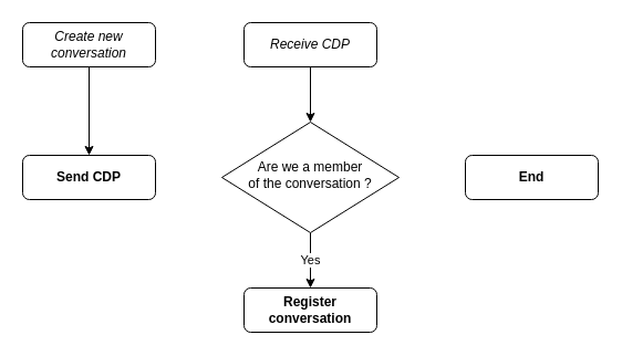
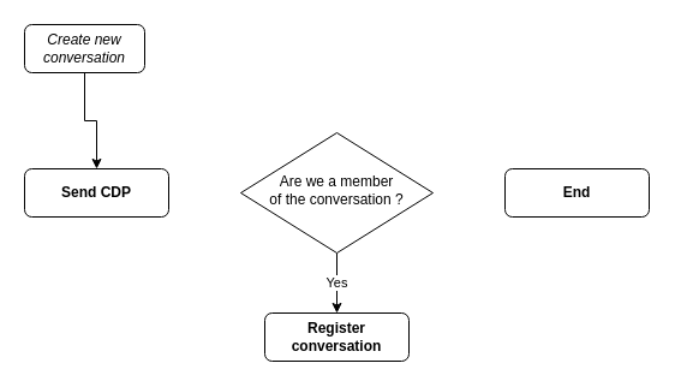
  <mxCell id="0" />
  <mxCell id="1" parent="0" />
  <mxCell id="2" value="" style="edgeStyle=orthogonalEdgeStyle;rounded=0;orthogonalLoop=1;jettySize=auto;html=1;" edge="1" parent="1" source="3" target="4"><mxGeometry relative="1" as="geometry" /></mxCell>
- <mxCell id="3" value="Create new conversation" style="rounded=1;whiteSpace=wrap;html=1;fontSize=12;glass=0;strokeWidth=1;shadow=0;fontStyle=2" parent="1" vertex="1"><mxGeometry x="20" y="20" width="120" height="40" as="geometry" /></mxCell>
+ <mxCell id="3" value="Create new conversation" style="rounded=1;whiteSpace=wrap;html=1;fontSize=12;glass=0;strokeWidth=1;shadow=0;fontStyle=2" parent="1" vertex="1"><mxGeometry x="20" y="20" width="100" height="40" as="geometry" /></mxCell>
  <mxCell id="4" value="Send CDP" style="rounded=1;whiteSpace=wrap;html=1;fontSize=12;glass=0;strokeWidth=1;shadow=0;fontStyle=1" parent="1" vertex="1"><mxGeometry x="20" y="140" width="120" height="40" as="geometry" /></mxCell>
- <mxCell id="5" value="" style="edgeStyle=orthogonalEdgeStyle;rounded=0;orthogonalLoop=1;jettySize=auto;html=1;" edge="1" parent="1" source="6" target="8"><mxGeometry relative="1" as="geometry" /></mxCell>
- <mxCell id="6" value="Receive CDP" style="rounded=1;whiteSpace=wrap;html=1;fontSize=12;glass=0;strokeWidth=1;shadow=0;fontStyle=2" vertex="1" parent="1"><mxGeometry x="220" y="20" width="120" height="40" as="geometry" /></mxCell>
  <mxCell id="7" value="Yes" style="edgeStyle=orthogonalEdgeStyle;rounded=0;orthogonalLoop=1;jettySize=auto;html=1;" edge="1" parent="1" source="8" target="9"><mxGeometry relative="1" as="geometry" /></mxCell>
  <mxCell id="8" value="&lt;div&gt;Are we a member &lt;br&gt;&lt;/div&gt;&lt;div&gt;of the conversation ?&lt;/div&gt;" style="rhombus;whiteSpace=wrap;html=1;shadow=0;fontFamily=Helvetica;fontSize=12;align=center;strokeWidth=1;spacing=6;spacingTop=-4;" vertex="1" parent="1"><mxGeometry x="200" y="110" width="160" height="100" as="geometry" /></mxCell>
  <mxCell id="9" value="Register conversation" style="rounded=1;whiteSpace=wrap;html=1;fontSize=12;glass=0;strokeWidth=1;shadow=0;fontStyle=1" vertex="1" parent="1"><mxGeometry x="220" y="260" width="120" height="40" as="geometry" /></mxCell>
  <mxCell id="10" value="End" style="rounded=1;whiteSpace=wrap;html=1;fontSize=12;glass=0;strokeWidth=1;shadow=0;fontStyle=1" vertex="1" parent="1"><mxGeometry x="420" y="140" width="120" height="40" as="geometry" /></mxCell>
